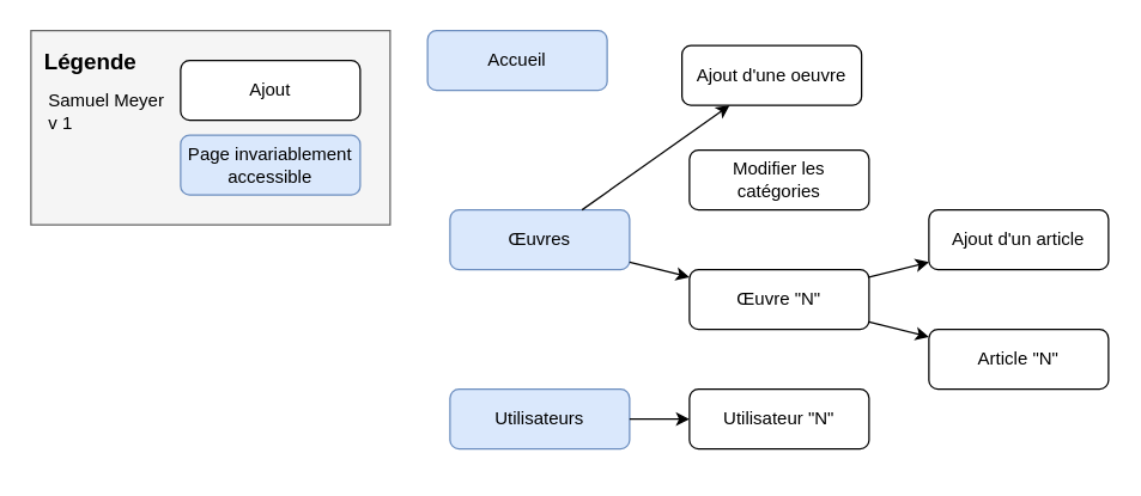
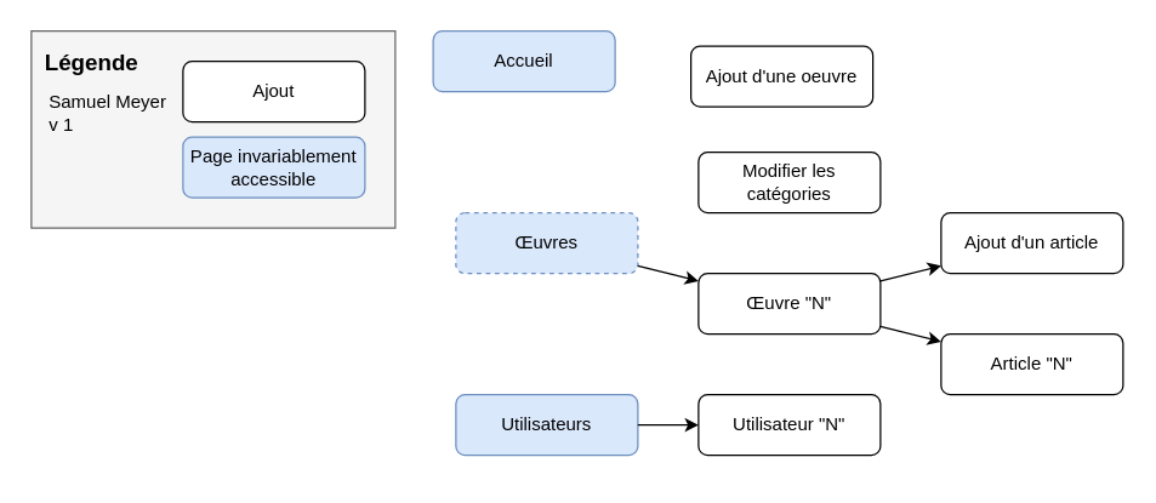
  <mxCell id="0" />
  <mxCell id="1" parent="0" />
  <mxCell id="2" value="Utilisateurs" style="rounded=1;whiteSpace=wrap;html=1;fillColor=#dae8fc;strokeColor=#6c8ebf;" parent="1" vertex="1"><mxGeometry x="300" y="260" width="120" height="40" as="geometry" /></mxCell>
  <mxCell id="3" value="Utilisateur &quot;N&quot;" style="rounded=1;whiteSpace=wrap;html=1;" parent="1" vertex="1"><mxGeometry x="460" y="260" width="120" height="40" as="geometry" /></mxCell>
  <mxCell id="4" value="" style="endArrow=classic;html=1;" parent="1" source="2" target="3" edge="1"><mxGeometry width="50" height="50" relative="1" as="geometry"><mxPoint x="600" y="220" as="sourcePoint" /><mxPoint x="656" y="220" as="targetPoint" /></mxGeometry></mxCell>
  <mxCell id="5" value="Accueil" style="rounded=1;whiteSpace=wrap;html=1;fillColor=#dae8fc;strokeColor=#6c8ebf;" parent="1" vertex="1"><mxGeometry x="285" y="20" width="120" height="40" as="geometry" /></mxCell>
- <mxCell id="6" value="Œuvres" style="rounded=1;whiteSpace=wrap;html=1;fillColor=#dae8fc;strokeColor=#6c8ebf;" parent="1" vertex="1"><mxGeometry x="300" y="140" width="120" height="40" as="geometry" /></mxCell>
+ <mxCell id="6" value="Œuvres" style="rounded=1;whiteSpace=wrap;html=1;fillColor=#dae8fc;strokeColor=#6c8ebf;dashed=1;" parent="1" vertex="1"><mxGeometry x="300" y="140" width="120" height="40" as="geometry" /></mxCell>
  <mxCell id="7" value="Article &quot;N&quot;" style="rounded=1;whiteSpace=wrap;html=1;" parent="1" vertex="1"><mxGeometry x="620" y="220" width="120" height="40" as="geometry" /></mxCell>
  <mxCell id="8" value="" style="endArrow=classic;html=1;" parent="1" source="16" target="7" edge="1"><mxGeometry width="50" height="50" relative="1" as="geometry"><mxPoint x="392" y="260" as="sourcePoint" /><mxPoint x="820" y="450" as="targetPoint" /></mxGeometry></mxCell>
  <mxCell id="9" value="" style="group;container=1;" parent="1" vertex="1" connectable="0"><mxGeometry x="40" y="20" width="220" height="290" as="geometry" /></mxCell>
  <mxCell id="10" value="" style="rounded=0;whiteSpace=wrap;html=1;fillColor=#f5f5f5;strokeColor=#666666;fontColor=#333333;" parent="9" vertex="1"><mxGeometry x="-20" width="240" height="130" as="geometry" /></mxCell>
  <mxCell id="11" value="Page invariablement accessible" style="rounded=1;whiteSpace=wrap;html=1;fillColor=#dae8fc;strokeColor=#6c8ebf;" parent="9" vertex="1"><mxGeometry x="80" y="70" width="120" height="40" as="geometry" /></mxCell>
  <mxCell id="12" value="Légende" style="text;html=1;strokeColor=none;fillColor=none;align=center;verticalAlign=middle;whiteSpace=wrap;rounded=0;fontStyle=1;fontSize=15;" parent="9" vertex="1"><mxGeometry x="-20" y="10" width="80" height="20" as="geometry" /></mxCell>
  <mxCell id="13" value="Ajout" style="rounded=1;whiteSpace=wrap;html=1;" parent="9" vertex="1"><mxGeometry x="80" y="20" width="120" height="40" as="geometry" /></mxCell>
  <mxCell id="14" value="Samuel Meyer&lt;br&gt;v 1" style="text;html=1;strokeColor=none;fillColor=none;align=left;verticalAlign=middle;whiteSpace=wrap;rounded=0;" parent="9" vertex="1"><mxGeometry x="-10" y="30" width="110" height="48" as="geometry" /></mxCell>
  <mxCell id="15" style="rounded=0;orthogonalLoop=1;jettySize=auto;html=1;" parent="1" source="16" target="21" edge="1"><mxGeometry relative="1" as="geometry" /></mxCell>
  <mxCell id="16" value="&lt;span&gt;Œuvre &quot;N&quot;&lt;/span&gt;" style="rounded=1;whiteSpace=wrap;html=1;" parent="1" vertex="1"><mxGeometry x="460" y="180" width="120" height="40" as="geometry" /></mxCell>
  <mxCell id="17" value="" style="endArrow=classic;html=1;" parent="1" source="6" target="16" edge="1"><mxGeometry width="50" height="50" relative="1" as="geometry"><mxPoint x="410" y="290" as="sourcePoint" /><mxPoint x="490" y="330" as="targetPoint" /></mxGeometry></mxCell>
  <mxCell id="18" value="&lt;span&gt;Modifier les catégories&lt;/span&gt;" style="rounded=1;whiteSpace=wrap;html=1;" parent="1" vertex="1"><mxGeometry x="460" y="100" width="120" height="40" as="geometry" /></mxCell>
  <mxCell id="19" value="Ajout d'une oeuvre" style="rounded=1;whiteSpace=wrap;html=1;" parent="1" vertex="1"><mxGeometry x="455" y="30" width="120" height="40" as="geometry" /></mxCell>
- <mxCell id="20" value="" style="endArrow=classic;html=1;" parent="1" source="6" target="19" edge="1"><mxGeometry width="50" height="50" relative="1" as="geometry"><mxPoint x="406.782" y="190" as="sourcePoint" /><mxPoint x="493.218" y="237" as="targetPoint" /></mxGeometry></mxCell>
  <mxCell id="21" value="Ajout d'un article" style="rounded=1;whiteSpace=wrap;html=1;" parent="1" vertex="1"><mxGeometry x="620" y="140" width="120" height="40" as="geometry" /></mxCell>
